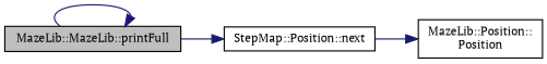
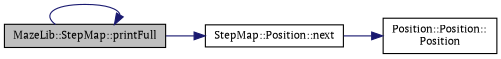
  digraph {
    fontname="PT Serif"
    rankdir=LR
    node [color=black fillcolor=white fontname="PT Serif" fontsize=10 shape=record style=filled]
    edge [color=midnightblue fontname="PT Serif" fontsize=10 labelfontname=Helvetica labelfontsize=10 style=solid]
-   n1 [fillcolor=grey75 fontcolor=black height=0.2 label="MazeLib::MazeLib::printFull" width=0.4]
+   n1 [fillcolor=grey75 fontcolor=black height=0.2 label="MazeLib::StepMap::printFull" width=0.4]
    n2 [height=0.2 label="StepMap::Position::next" width=0.4]
-   n3 [height=0.2 label="MazeLib::Position::\lPosition" width=0.4]
+   n3 [height=0.2 label="Position::Position::\lPosition" width=0.4]
    n1 -> n1
    n1 -> n2
    n2 -> n3
  }
